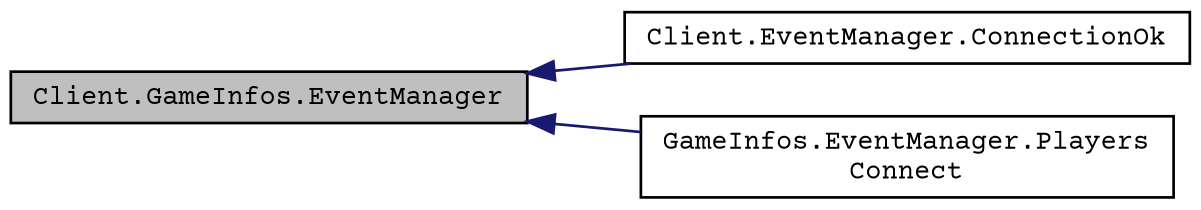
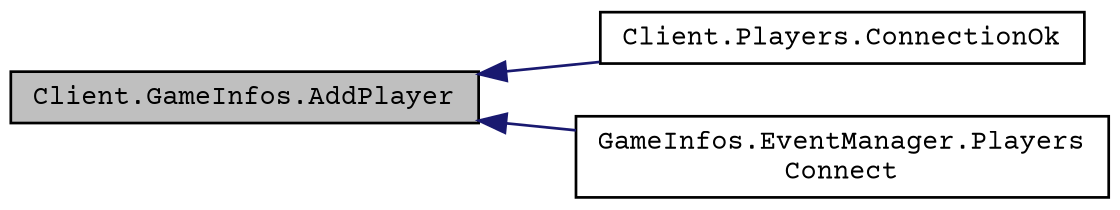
  digraph {
    fontname="Courier Prime"
    rankdir=LR
    node [color=black fillcolor=white fontname="Courier Prime" fontsize=10 shape=record style=filled]
    edge [color=midnightblue dir=back fontname="Courier Prime" fontsize=10 labelfontname=Helvetica labelfontsize=10 style=solid]
-   n1 [fillcolor=grey75 fontcolor=black height=0.2 label="Client.GameInfos.EventManager" width=0.4]
-   n2 [height=0.2 label="Client.EventManager.ConnectionOk" width=0.4]
+   n1 [fillcolor=grey75 fontcolor=black height=0.2 label="Client.GameInfos.AddPlayer" width=0.4]
+   n2 [height=0.2 label="Client.Players.ConnectionOk" width=0.4]
    n3 [height=0.2 label="GameInfos.EventManager.Players\lConnect" width=0.4]
    n1 -> n2
    n1 -> n3
  }
